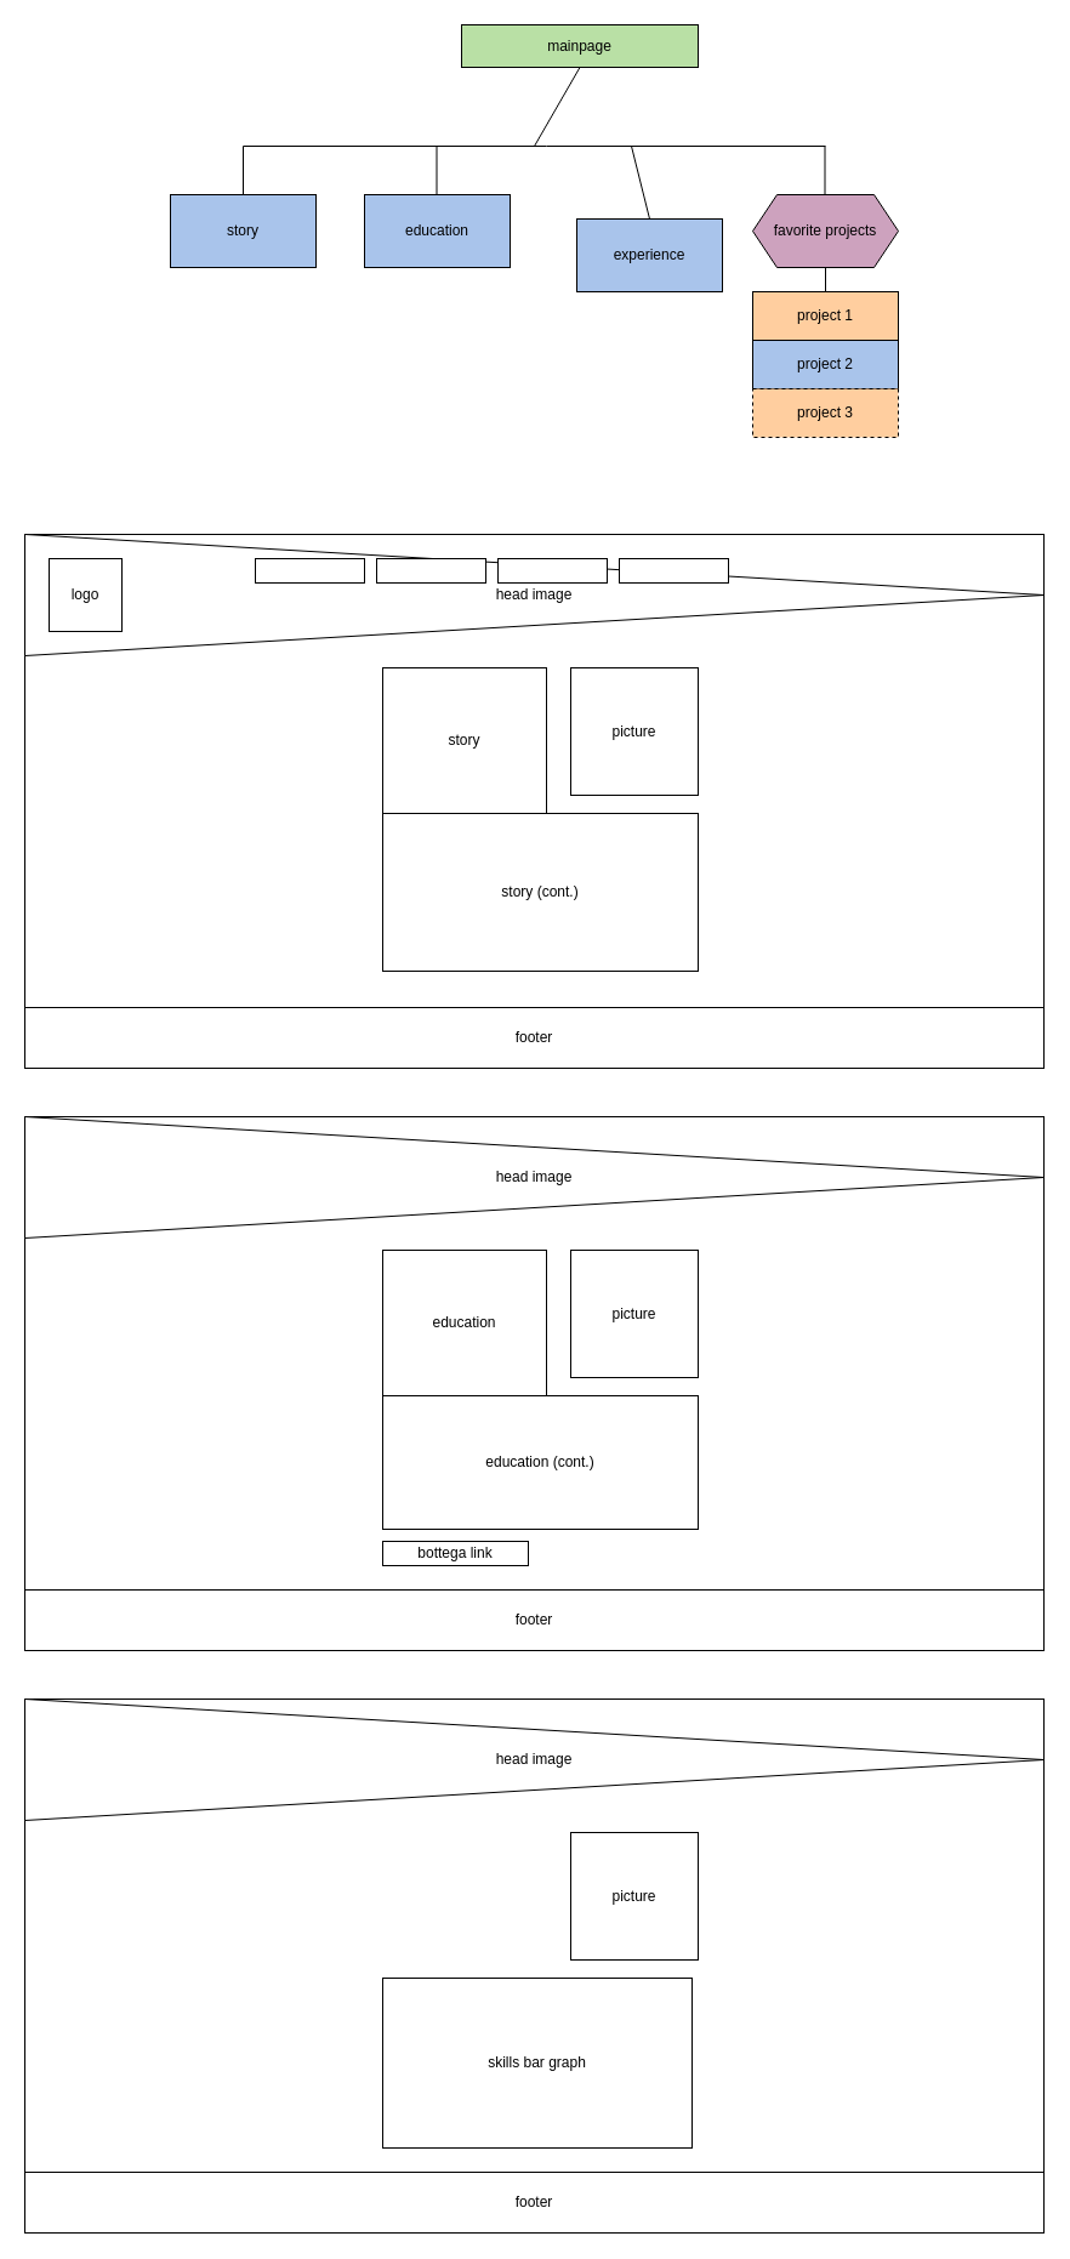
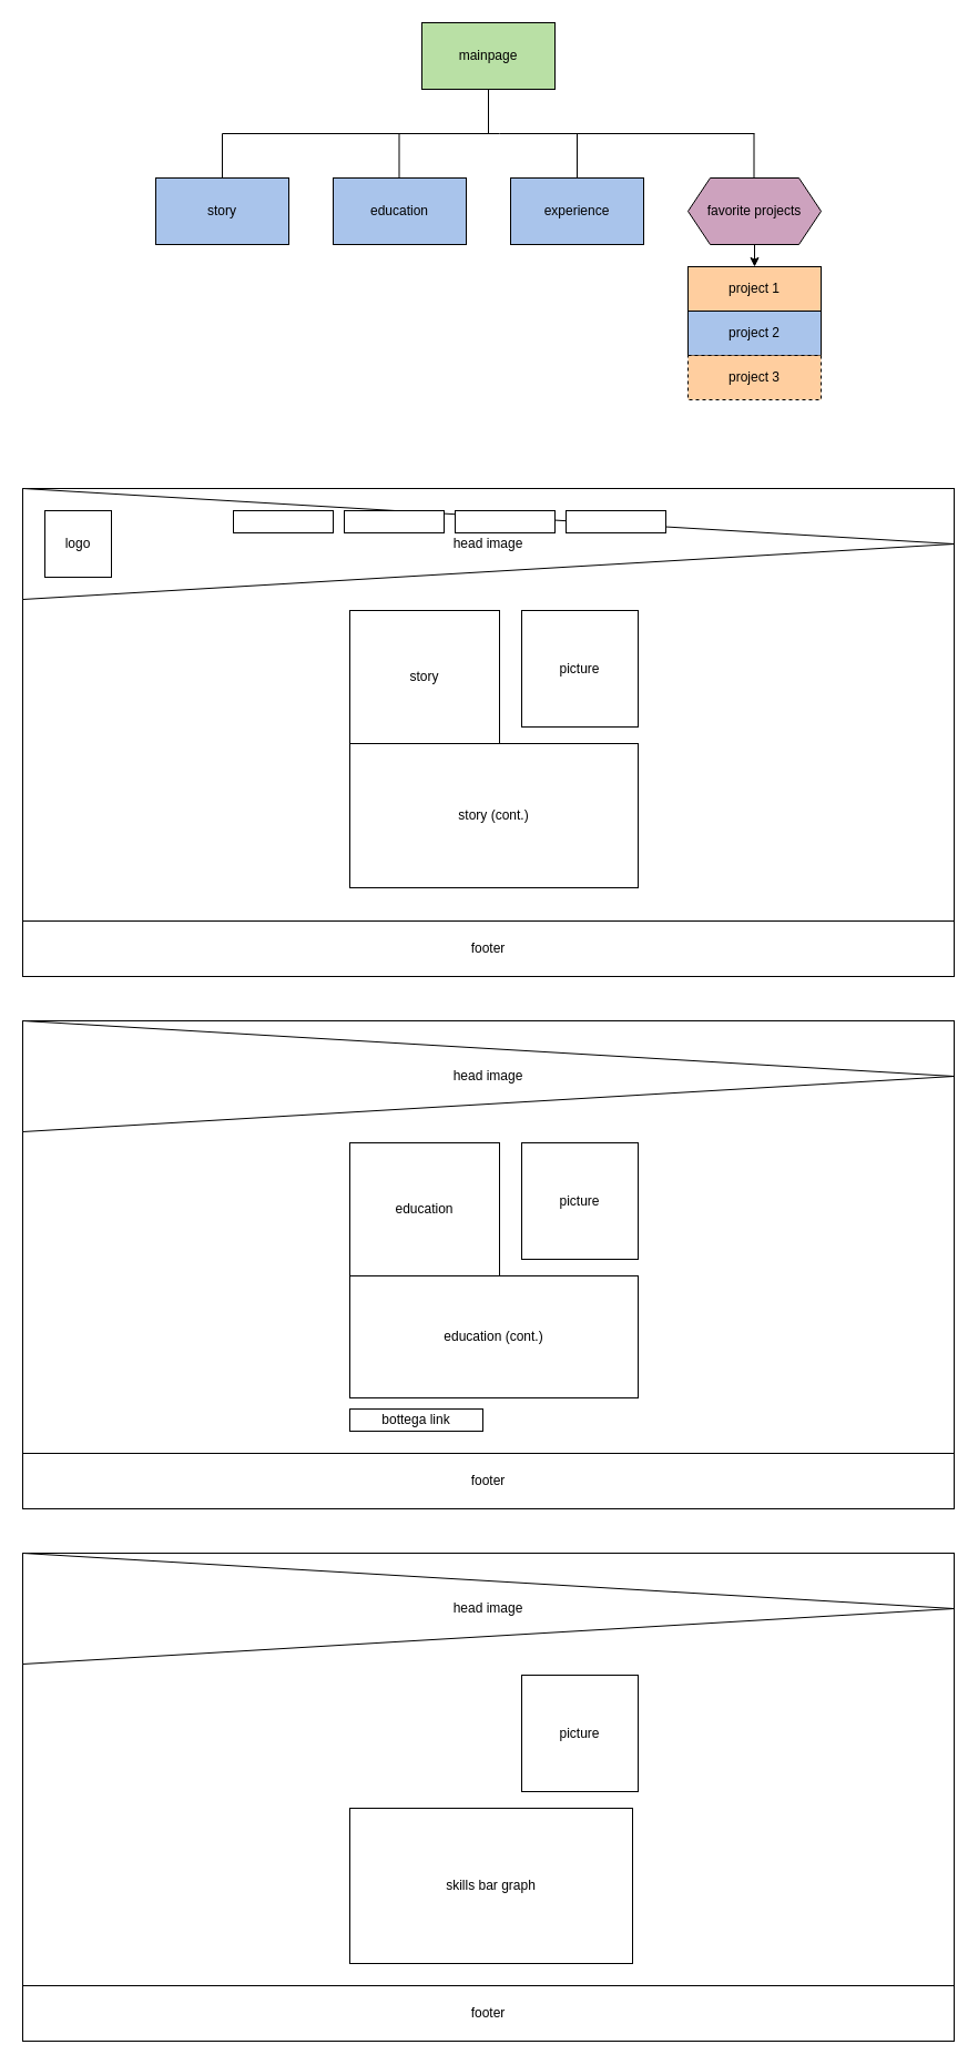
  <mxCell id="0" />
  <mxCell id="1" parent="0" />
- <mxCell id="2" value="mainpage" style="rounded=0;whiteSpace=wrap;html=1;fillColor=#B9E0A5;" vertex="1" parent="1"><mxGeometry x="380" y="20" width="195" height="35" as="geometry" /></mxCell>
- <mxCell id="3" value="experience" style="rounded=0;whiteSpace=wrap;html=1;fillColor=#A9C4EB;" vertex="1" parent="1"><mxGeometry x="475" y="180" width="120" height="60" as="geometry" /></mxCell>
+ <mxCell id="2" value="mainpage" style="rounded=0;whiteSpace=wrap;html=1;fillColor=#B9E0A5;" vertex="1" parent="1"><mxGeometry x="380" y="20" width="120" height="60" as="geometry" /></mxCell>
+ <mxCell id="3" value="experience" style="rounded=0;whiteSpace=wrap;html=1;fillColor=#A9C4EB;" vertex="1" parent="1"><mxGeometry x="460" y="160" width="120" height="60" as="geometry" /></mxCell>
  <mxCell id="4" value="story" style="rounded=0;whiteSpace=wrap;html=1;fillColor=#A9C4EB;" vertex="1" parent="1"><mxGeometry x="140" y="160" width="120" height="60" as="geometry" /></mxCell>
  <mxCell id="5" value="education" style="rounded=0;whiteSpace=wrap;html=1;fillColor=#A9C4EB;" vertex="1" parent="1"><mxGeometry x="300" y="160" width="120" height="60" as="geometry" /></mxCell>
- <mxCell id="6" style="edgeStyle=orthogonalEdgeStyle;rounded=0;orthogonalLoop=1;jettySize=auto;html=1;exitX=0.5;exitY=1;exitDx=0;exitDy=0;entryX=0.5;entryY=0;entryDx=0;entryDy=0;endArrow=none;" edge="1" parent="1" source="7" target="8"><mxGeometry relative="1" as="geometry" /></mxCell>
+ <mxCell id="6" style="edgeStyle=orthogonalEdgeStyle;rounded=0;orthogonalLoop=1;jettySize=auto;html=1;exitX=0.5;exitY=1;exitDx=0;exitDy=0;entryX=0.5;entryY=0;entryDx=0;entryDy=0;" edge="1" parent="1" source="7" target="8"><mxGeometry relative="1" as="geometry" /></mxCell>
  <mxCell id="7" value="favorite projects" style="shape=hexagon;perimeter=hexagonPerimeter2;whiteSpace=wrap;html=1;fixedSize=1;fillColor=#CDA2BE;" vertex="1" parent="1"><mxGeometry x="620" y="160" width="120" height="60" as="geometry" /></mxCell>
  <mxCell id="8" value="project 1" style="rounded=0;whiteSpace=wrap;html=1;fillColor=#FFCE9F;" vertex="1" parent="1"><mxGeometry x="620" y="240" width="120" height="40" as="geometry" /></mxCell>
  <mxCell id="9" value="project 2" style="rounded=0;whiteSpace=wrap;html=1;fillColor=#a9c4eb;" vertex="1" parent="1"><mxGeometry x="620" y="280" width="120" height="40" as="geometry" /></mxCell>
  <mxCell id="10" value="project 3" style="rounded=0;whiteSpace=wrap;html=1;fillColor=#FFCE9F;dashed=1;" vertex="1" parent="1"><mxGeometry x="620" y="320" width="120" height="40" as="geometry" /></mxCell>
  <mxCell id="11" value="" style="endArrow=none;html=1;rounded=0;entryX=0.5;entryY=1;entryDx=0;entryDy=0;" edge="1" parent="1" target="2"><mxGeometry width="50" height="50" relative="1" as="geometry"><mxPoint x="440" y="120" as="sourcePoint" /><mxPoint x="470" y="320" as="targetPoint" /></mxGeometry></mxCell>
  <mxCell id="12" value="" style="endArrow=none;html=1;rounded=0;" edge="1" parent="1"><mxGeometry width="50" height="50" relative="1" as="geometry"><mxPoint x="200" y="120" as="sourcePoint" /><mxPoint x="680" y="120" as="targetPoint" /><Array as="points"><mxPoint x="450" y="120" /></Array></mxGeometry></mxCell>
  <mxCell id="13" value="" style="endArrow=none;html=1;rounded=0;entryX=0.5;entryY=0;entryDx=0;entryDy=0;" edge="1" parent="1" target="4"><mxGeometry width="50" height="50" relative="1" as="geometry"><mxPoint x="200" y="120" as="sourcePoint" /><mxPoint x="470" y="320" as="targetPoint" /></mxGeometry></mxCell>
  <mxCell id="14" value="" style="endArrow=none;html=1;rounded=0;entryX=0.5;entryY=0;entryDx=0;entryDy=0;" edge="1" parent="1"><mxGeometry width="50" height="50" relative="1" as="geometry"><mxPoint x="359.5" y="120" as="sourcePoint" /><mxPoint x="359.5" y="160" as="targetPoint" /></mxGeometry></mxCell>
  <mxCell id="15" value="" style="endArrow=none;html=1;rounded=0;entryX=0.5;entryY=0;entryDx=0;entryDy=0;" edge="1" parent="1" target="3"><mxGeometry width="50" height="50" relative="1" as="geometry"><mxPoint x="520" y="120" as="sourcePoint" /><mxPoint x="220" y="180" as="targetPoint" /></mxGeometry></mxCell>
  <mxCell id="16" value="" style="endArrow=none;html=1;rounded=0;entryX=0.5;entryY=0;entryDx=0;entryDy=0;" edge="1" parent="1"><mxGeometry width="50" height="50" relative="1" as="geometry"><mxPoint x="679.5" y="120" as="sourcePoint" /><mxPoint x="679.5" y="160" as="targetPoint" /></mxGeometry></mxCell>
  <mxCell id="17" value="" style="rounded=0;whiteSpace=wrap;html=1;" vertex="1" parent="1"><mxGeometry y="440" width="840" height="440" as="geometry" x="20" /></mxCell>
  <mxCell id="18" value="" style="rounded=0;whiteSpace=wrap;html=1;fillColor=#FFFFFF;" vertex="1" parent="1"><mxGeometry y="440" width="840" height="50" as="geometry" x="20" /></mxCell>
  <mxCell id="19" value="head image" style="triangle;whiteSpace=wrap;html=1;fillColor=#FFFFFF;" vertex="1" parent="1"><mxGeometry y="440" width="840" height="100" as="geometry" x="20" /></mxCell>
  <mxCell id="20" value="story (cont.)" style="rounded=0;whiteSpace=wrap;html=1;fillColor=#FFFFFF;" vertex="1" parent="1"><mxGeometry x="315" y="670" width="260" height="130" as="geometry" /></mxCell>
  <mxCell id="21" value="picture" style="whiteSpace=wrap;html=1;aspect=fixed;fillColor=#FFFFFF;" vertex="1" parent="1"><mxGeometry x="470" y="550" width="105" height="105" as="geometry" /></mxCell>
  <mxCell id="22" value="story" style="rounded=0;whiteSpace=wrap;html=1;fillColor=#FFFFFF;" vertex="1" parent="1"><mxGeometry x="315" y="550" width="135" height="120" as="geometry" /></mxCell>
  <mxCell id="23" value="footer" style="rounded=0;whiteSpace=wrap;html=1;fillColor=#FFFFFF;" vertex="1" parent="1"><mxGeometry y="830" width="840" height="50" as="geometry" x="20" /></mxCell>
  <mxCell id="24" value="" style="rounded=0;whiteSpace=wrap;html=1;" vertex="1" parent="1"><mxGeometry y="920" width="840" height="440" as="geometry" x="20" /></mxCell>
  <mxCell id="25" value="" style="rounded=0;whiteSpace=wrap;html=1;fillColor=#FFFFFF;" vertex="1" parent="1"><mxGeometry y="920" width="840" height="50" as="geometry" x="20" /></mxCell>
  <mxCell id="26" value="head image" style="triangle;whiteSpace=wrap;html=1;fillColor=#FFFFFF;" vertex="1" parent="1"><mxGeometry y="920" width="840" height="100" as="geometry" x="20" /></mxCell>
  <mxCell id="27" value="education (cont.)" style="rounded=0;whiteSpace=wrap;html=1;fillColor=#FFFFFF;" vertex="1" parent="1"><mxGeometry x="315" y="1150" width="260" height="110" as="geometry" /></mxCell>
  <mxCell id="28" value="picture" style="whiteSpace=wrap;html=1;aspect=fixed;fillColor=#FFFFFF;" vertex="1" parent="1"><mxGeometry x="470" y="1030" width="105" height="105" as="geometry" /></mxCell>
  <mxCell id="29" value="education" style="rounded=0;whiteSpace=wrap;html=1;fillColor=#FFFFFF;" vertex="1" parent="1"><mxGeometry x="315" y="1030" width="135" height="120" as="geometry" /></mxCell>
  <mxCell id="30" value="footer" style="rounded=0;whiteSpace=wrap;html=1;fillColor=#FFFFFF;" vertex="1" parent="1"><mxGeometry y="1310" width="840" height="50" as="geometry" x="20" /></mxCell>
  <mxCell id="31" value="bottega link" style="rounded=0;whiteSpace=wrap;html=1;fillColor=#FFFFFF;" vertex="1" parent="1"><mxGeometry x="315" y="1270" width="120" height="20" as="geometry" /></mxCell>
  <mxCell id="32" value="" style="rounded=0;whiteSpace=wrap;html=1;" vertex="1" parent="1"><mxGeometry y="1400" width="840" height="440" as="geometry" x="20" /></mxCell>
  <mxCell id="33" value="" style="rounded=0;whiteSpace=wrap;html=1;fillColor=#FFFFFF;" vertex="1" parent="1"><mxGeometry y="1400" width="840" height="50" as="geometry" x="20" /></mxCell>
  <mxCell id="34" value="head image" style="triangle;whiteSpace=wrap;html=1;fillColor=#FFFFFF;" vertex="1" parent="1"><mxGeometry y="1400" width="840" height="100" as="geometry" x="20" /></mxCell>
  <mxCell id="35" value="picture" style="whiteSpace=wrap;html=1;aspect=fixed;fillColor=#FFFFFF;" vertex="1" parent="1"><mxGeometry x="470" y="1510" width="105" height="105" as="geometry" /></mxCell>
  <mxCell id="36" value="footer" style="rounded=0;whiteSpace=wrap;html=1;fillColor=#FFFFFF;" vertex="1" parent="1"><mxGeometry y="1790" width="840" height="50" as="geometry" x="20" /></mxCell>
  <mxCell id="37" value="skills bar graph" style="rounded=0;whiteSpace=wrap;html=1;fillColor=#FFFFFF;" vertex="1" parent="1"><mxGeometry x="315" y="1630" width="255" height="140" as="geometry" /></mxCell>
  <mxCell id="38" value="" style="rounded=0;whiteSpace=wrap;html=1;fillColor=#FFFFFF;" vertex="1" parent="1"><mxGeometry x="210" y="460" width="90" height="20" as="geometry" /></mxCell>
  <mxCell id="39" value="" style="rounded=0;whiteSpace=wrap;html=1;fillColor=#FFFFFF;" vertex="1" parent="1"><mxGeometry x="310" y="460" width="90" height="20" as="geometry" /></mxCell>
  <mxCell id="40" value="" style="rounded=0;whiteSpace=wrap;html=1;fillColor=#FFFFFF;" vertex="1" parent="1"><mxGeometry x="410" y="460" width="90" height="20" as="geometry" /></mxCell>
  <mxCell id="41" value="" style="rounded=0;whiteSpace=wrap;html=1;fillColor=#FFFFFF;" vertex="1" parent="1"><mxGeometry x="510" y="460" width="90" height="20" as="geometry" /></mxCell>
  <mxCell id="42" value="logo" style="rounded=0;whiteSpace=wrap;html=1;fillColor=#FFFFFF;" vertex="1" parent="1"><mxGeometry x="40" y="460" width="60" height="60" as="geometry" /></mxCell>
